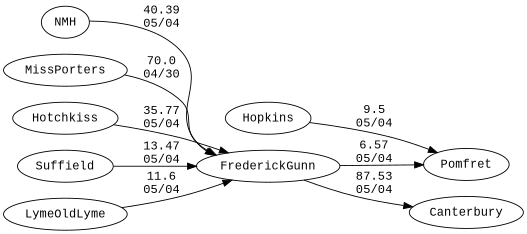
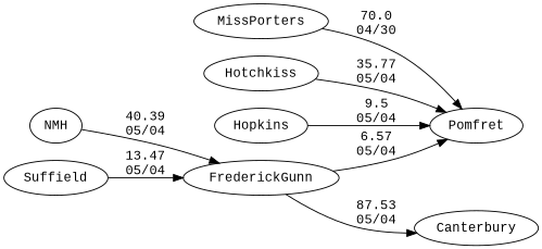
  digraph {
    fontname="Liberation Mono"
    rankdir=LR
    node [fontname="Liberation Mono"]
    edge [fontname="Liberation Mono" random=random]
    FrederickGunn
    Canterbury
    Pomfret
    NMH
    MissPorters
    Hotchkiss
    Suffield
    Hopkins
-   LymeOldLyme
    FrederickGunn -> Canterbury [label="87.53\n05/04" weight=13]
    FrederickGunn -> Pomfret [label="6.57\n05/04" weight=94]
    NMH -> FrederickGunn [label="40.39\n05/04" weight=60]
-   MissPorters -> FrederickGunn [label="70.0\n04/30" weight=30]
-   Hotchkiss -> FrederickGunn [label="35.77\n05/04" weight=65]
+   MissPorters -> Pomfret [label="70.0\n04/30" weight=30]
+   Hotchkiss -> Pomfret [label="35.77\n05/04" weight=65]
    Suffield -> FrederickGunn [label="13.47\n05/04" weight=87]
    Hopkins -> Pomfret [label="9.5\n05/04" weight=91]
-   LymeOldLyme -> FrederickGunn [label="11.6\n05/04" weight=89]
  }
